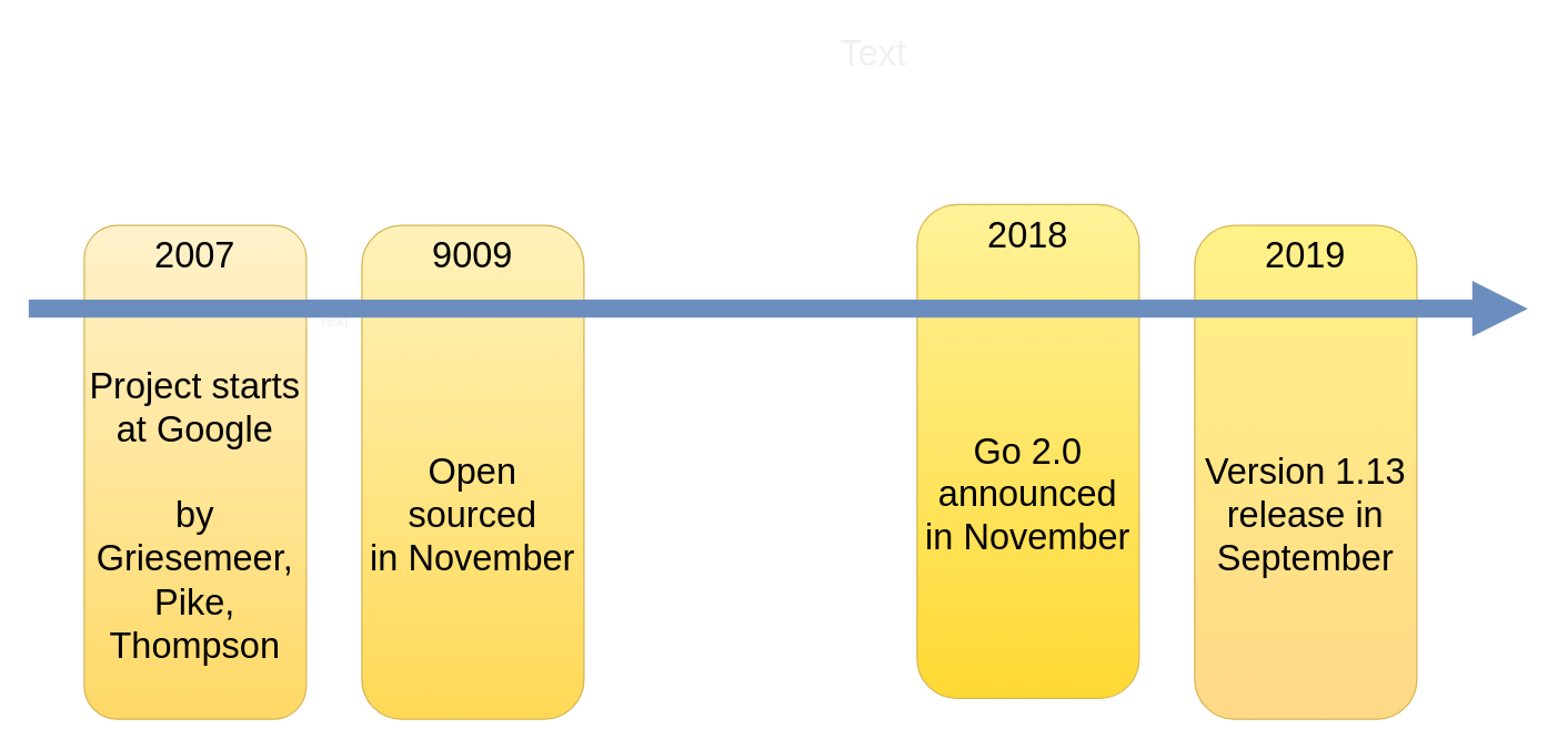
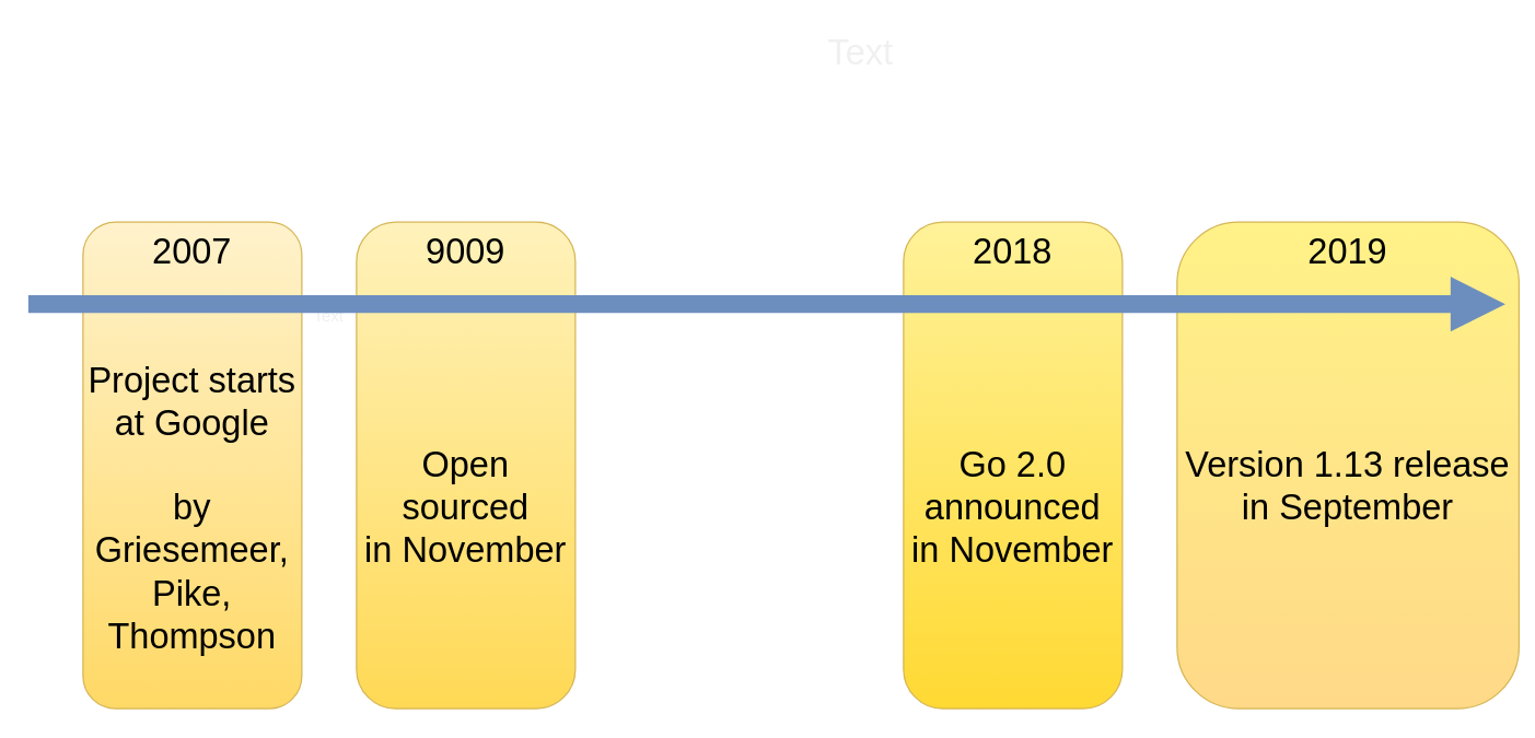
  <mxCell id="0" />
  <mxCell id="1" parent="0" />
  <mxCell id="2" value="Text" style="text;html=1;resizable=0;points=[];autosize=1;align=left;verticalAlign=top;spacingTop=-4;fontColor=#F0F0F0;" vertex="1" parent="1"><mxGeometry x="227" y="221" width="40" height="20" as="geometry" /></mxCell>
  <mxCell id="3" value="Text" style="text;html=1;resizable=0;points=[];autosize=1;align=left;verticalAlign=top;spacingTop=-4;fontSize=26;fontColor=#F0F0F0;" vertex="1" parent="1"><mxGeometry x="603" y="20" width="60" height="30" as="geometry" /></mxCell>
- <mxCell id="4" value="2019&lt;br style=&quot;font-size: 26px&quot;&gt;&lt;br style=&quot;font-size: 26px&quot;&gt;&lt;br style=&quot;font-size: 26px&quot;&gt;&lt;br style=&quot;font-size: 26px&quot;&gt;&lt;br&gt;Version 1.13 release in September" style="rounded=1;whiteSpace=wrap;html=1;align=center;verticalAlign=top;fillColor=#FFF288;strokeColor=#d6b656;arcSize=18;gradientColor=#FFD988;fontSize=26;" vertex="1" parent="1"><mxGeometry x="860" y="162" width="160" height="356" as="geometry" /></mxCell>
- <mxCell id="5" value="&lt;font style=&quot;font-size: 26px&quot;&gt;2018&lt;br style=&quot;font-size: 26px&quot;&gt;&lt;br style=&quot;font-size: 26px&quot;&gt;&lt;br style=&quot;font-size: 26px&quot;&gt;&lt;br style=&quot;font-size: 26px&quot;&gt;&lt;br&gt;Go 2.0 announced&lt;br style=&quot;font-size: 26px&quot;&gt;in November&lt;/font&gt;" style="rounded=1;whiteSpace=wrap;html=1;align=center;verticalAlign=top;fillColor=#FFF299;strokeColor=#d6b656;arcSize=18;gradientColor=#FFD933;fontSize=26;" vertex="1" parent="1"><mxGeometry x="660" y="147" width="160" height="356" as="geometry" /></mxCell>
+ <mxCell id="4" value="2019&lt;br style=&quot;font-size: 26px&quot;&gt;&lt;br style=&quot;font-size: 26px&quot;&gt;&lt;br style=&quot;font-size: 26px&quot;&gt;&lt;br style=&quot;font-size: 26px&quot;&gt;&lt;br&gt;Version 1.13 release in September" style="rounded=1;whiteSpace=wrap;html=1;align=center;verticalAlign=top;fillColor=#FFF288;strokeColor=#d6b656;arcSize=18;gradientColor=#FFD988;fontSize=26;" vertex="1" parent="1"><mxGeometry x="860" y="162" width="250" height="356" as="geometry" /></mxCell>
+ <mxCell id="5" value="&lt;font style=&quot;font-size: 26px&quot;&gt;2018&lt;br style=&quot;font-size: 26px&quot;&gt;&lt;br style=&quot;font-size: 26px&quot;&gt;&lt;br style=&quot;font-size: 26px&quot;&gt;&lt;br style=&quot;font-size: 26px&quot;&gt;&lt;br&gt;Go 2.0 announced&lt;br style=&quot;font-size: 26px&quot;&gt;in November&lt;/font&gt;" style="rounded=1;whiteSpace=wrap;html=1;align=center;verticalAlign=top;fillColor=#FFF299;strokeColor=#d6b656;arcSize=18;gradientColor=#FFD933;fontSize=26;" vertex="1" parent="1"><mxGeometry x="660" y="162" width="160" height="356" as="geometry" /></mxCell>
  <mxCell id="6" value="&lt;font style=&quot;font-size: 26px&quot;&gt;9009&lt;br&gt;&lt;br&gt;&lt;br&gt;&lt;br&gt;&lt;br&gt;Open sourced&lt;br&gt;in November&lt;/font&gt;" style="rounded=1;whiteSpace=wrap;html=1;align=center;verticalAlign=top;fillColor=#FFF2BB;strokeColor=#d6b656;arcSize=18;gradientColor=#FFD955;fontSize=18;" vertex="1" parent="1"><mxGeometry x="260" y="162" width="160" height="356" as="geometry" /></mxCell>
  <mxCell id="7" value="&lt;font style=&quot;font-size: 26px&quot;&gt;2007&lt;br&gt;&lt;br&gt;&lt;br&gt;Project starts at Google&lt;br&gt;&lt;br&gt;by Griesemeer, Pike, Thompson&lt;/font&gt;" style="rounded=1;whiteSpace=wrap;html=1;align=center;verticalAlign=top;fillColor=#FFF2CC;strokeColor=#d6b656;gradientColor=#ffd966;fontSize=18;" vertex="1" parent="1"><mxGeometry x="60" y="162" width="160" height="356" as="geometry" /></mxCell>
  <mxCell id="8" value="" style="endArrow=block;html=1;startArrow=none;startFill=0;endFill=0;fillColor=#dae8fc;strokeColor=#6c8ebf;strokeWidth=13;" edge="1" parent="1"><mxGeometry width="50" height="50" relative="1" as="geometry"><mxPoint x="20" y="222" as="sourcePoint" /><mxPoint x="1100" y="222" as="targetPoint" /></mxGeometry></mxCell>
